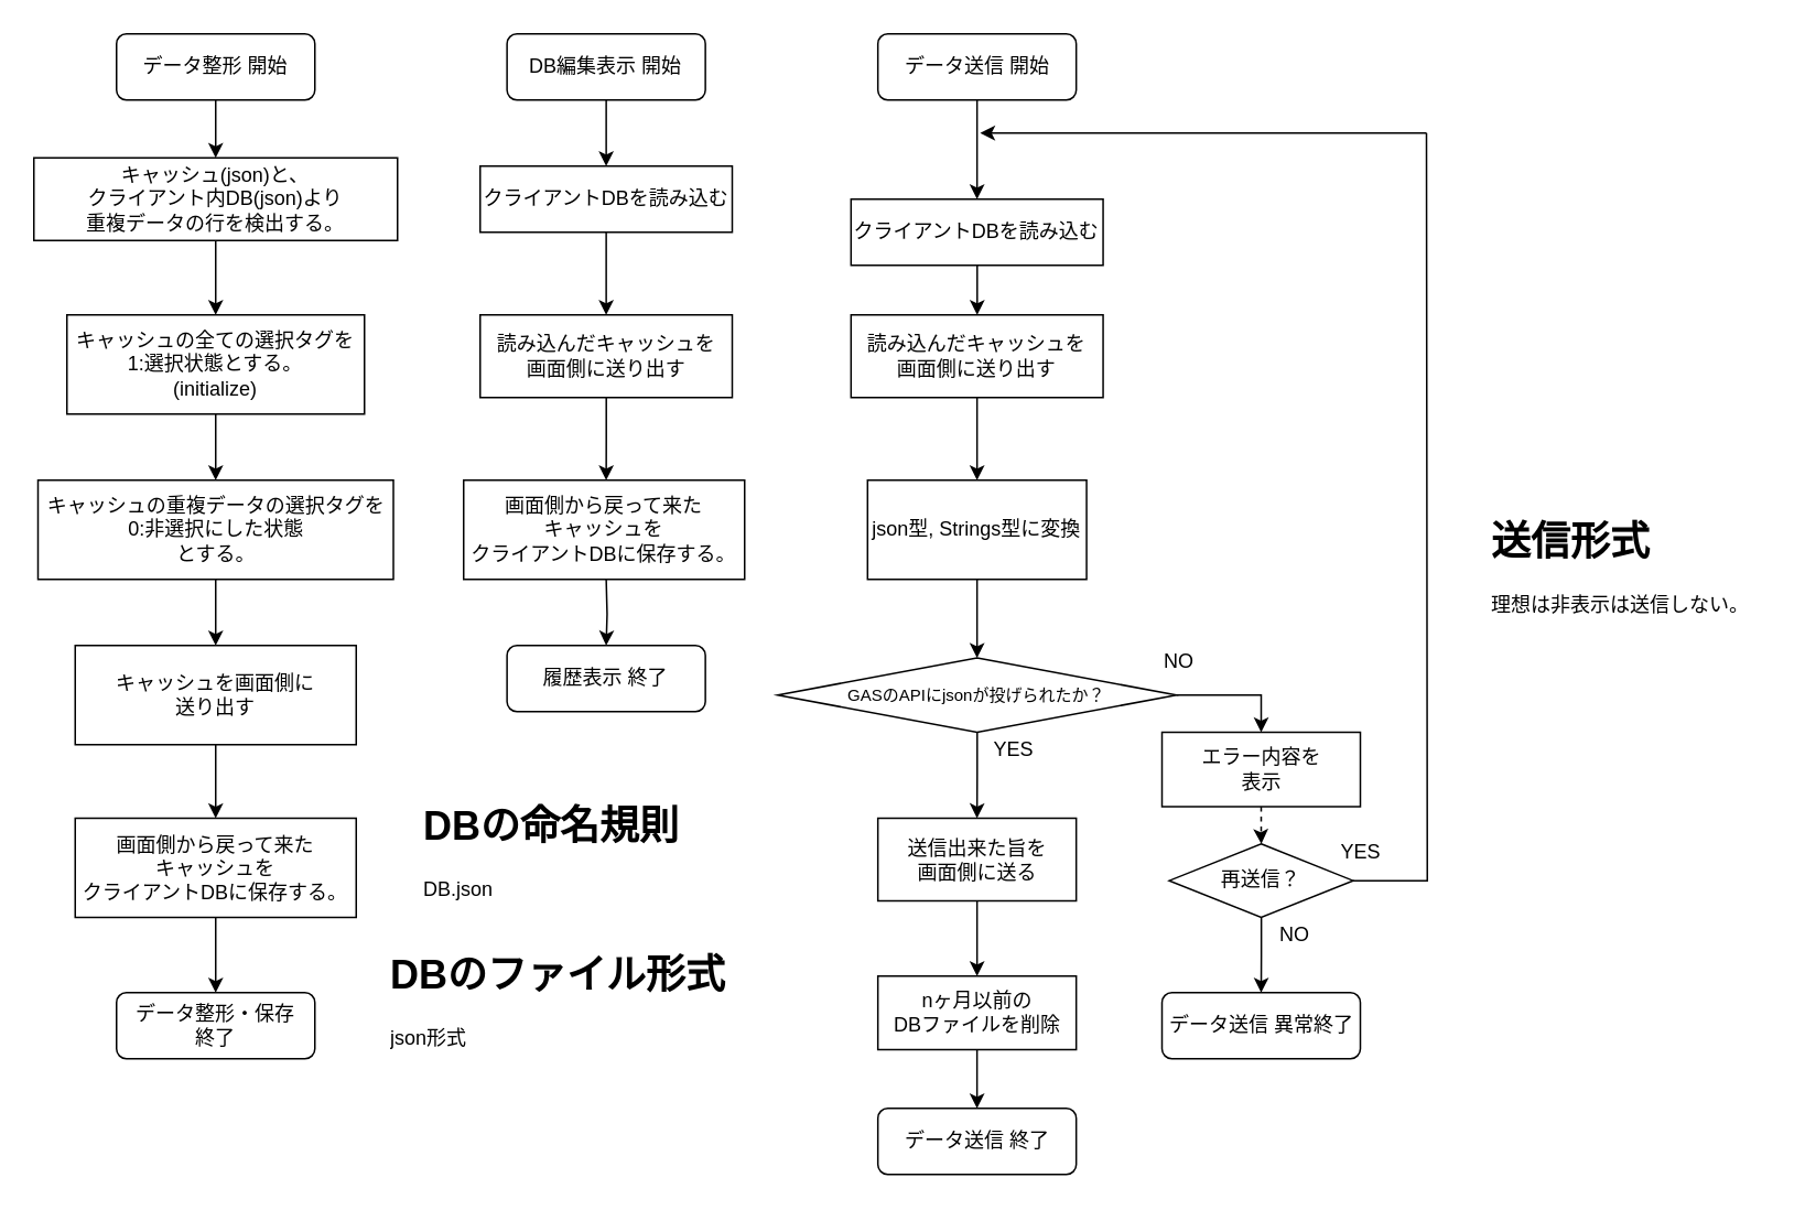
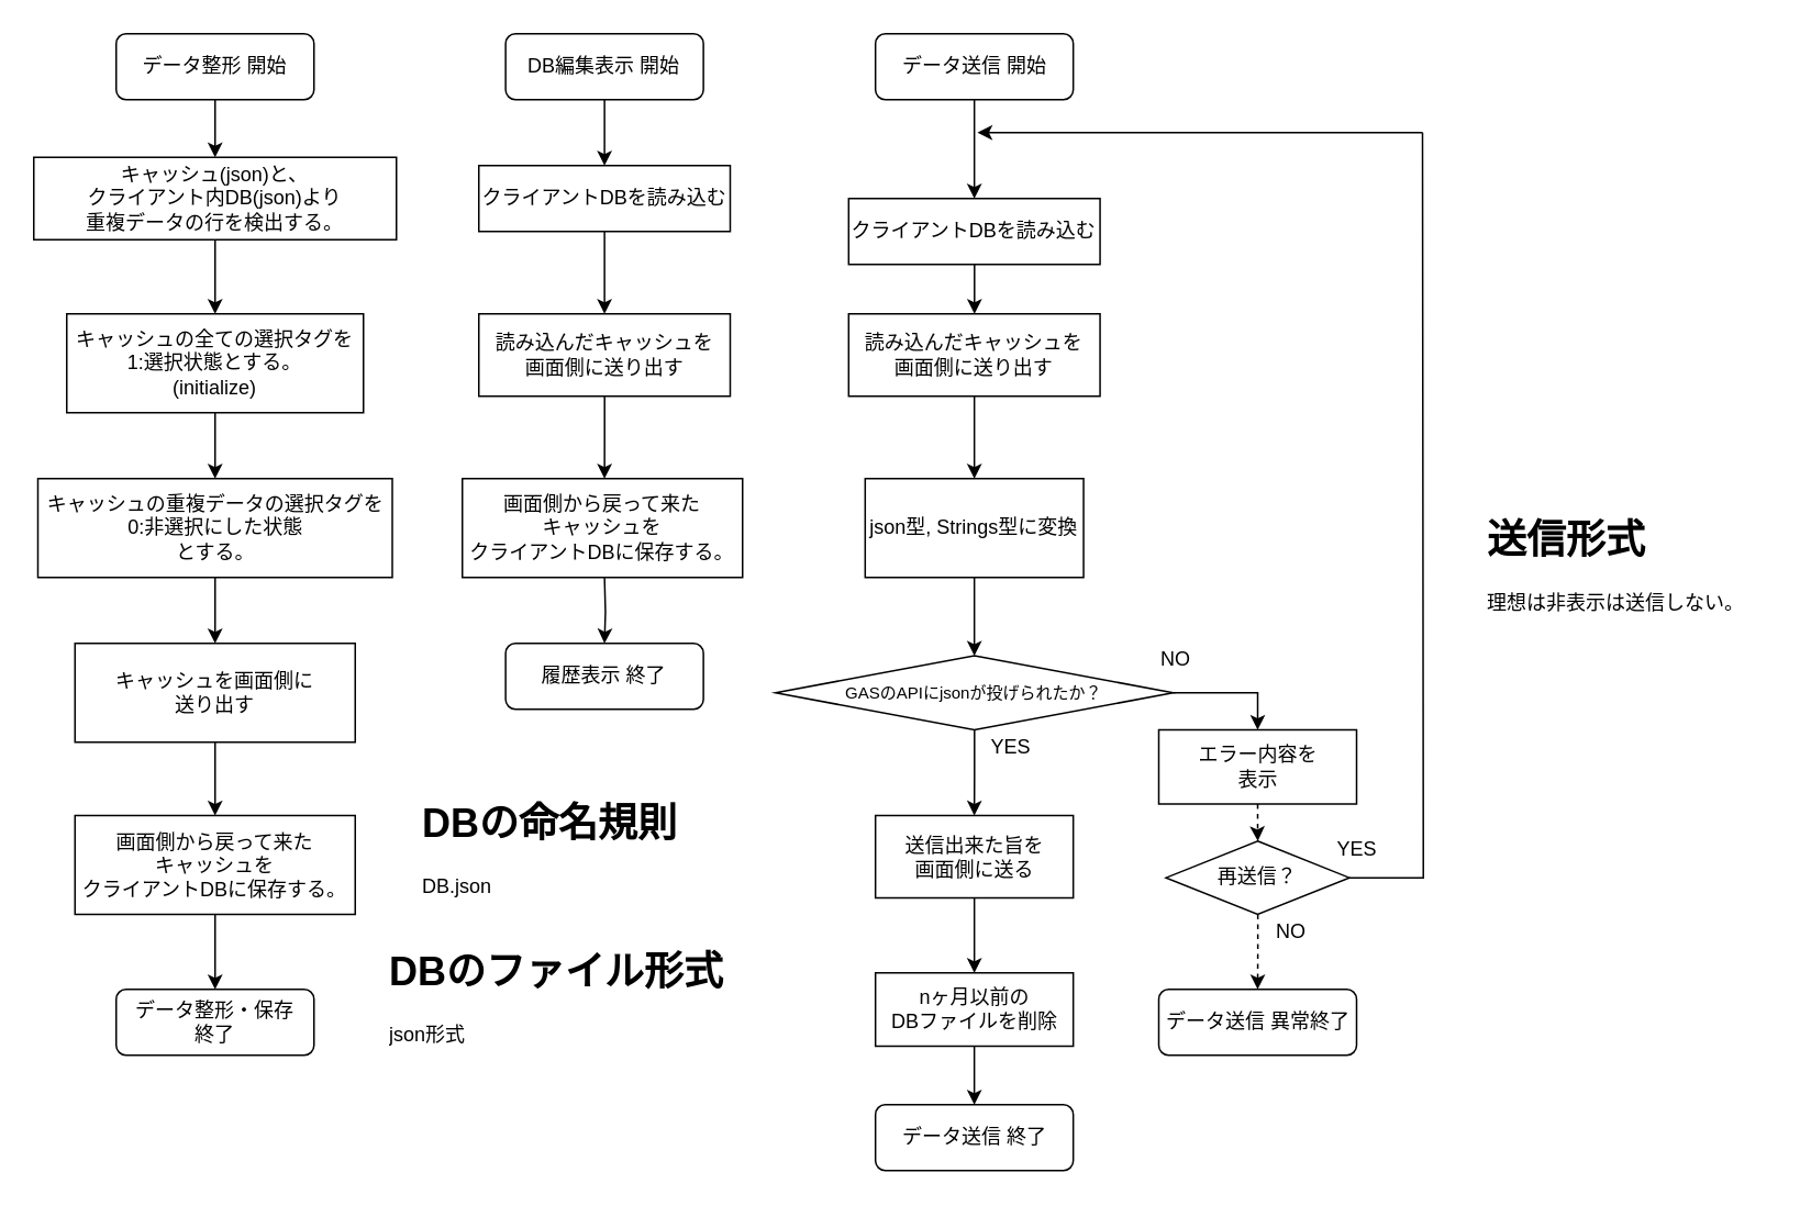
  <mxCell id="0" />
  <mxCell id="1" parent="0" />
  <mxCell id="2" value="データ整形 開始" style="rounded=1;whiteSpace=wrap;html=1;fontSize=12;glass=0;strokeWidth=1;shadow=0;" parent="1" vertex="1"><mxGeometry x="70" y="20" width="120" height="40" as="geometry" /></mxCell>
  <mxCell id="3" value="" style="edgeStyle=orthogonalEdgeStyle;rounded=0;orthogonalLoop=1;jettySize=auto;html=1;" parent="1" source="4" target="6" edge="1"><mxGeometry relative="1" as="geometry" /></mxCell>
  <mxCell id="4" value="キャッシュ(json)と、&lt;br&gt;クライアント内DB(json)より&lt;br&gt;重複データの行を検出する。" style="rounded=0;whiteSpace=wrap;html=1;" parent="1" vertex="1"><mxGeometry x="20" y="95" width="220" height="50" as="geometry" /></mxCell>
  <mxCell id="5" value="" style="edgeStyle=orthogonalEdgeStyle;rounded=0;orthogonalLoop=1;jettySize=auto;html=1;" parent="1" source="6" target="9" edge="1"><mxGeometry relative="1" as="geometry" /></mxCell>
  <mxCell id="6" value="キャッシュの全ての選択タグを&lt;br&gt;1:選択状態とする。&lt;br&gt;(initialize)" style="whiteSpace=wrap;html=1;rounded=0;" parent="1" vertex="1"><mxGeometry x="40" y="190" width="180" height="60" as="geometry" /></mxCell>
  <mxCell id="7" value="" style="endArrow=classic;html=1;exitX=0.5;exitY=1;exitDx=0;exitDy=0;" parent="1" source="2" target="4" edge="1"><mxGeometry width="50" height="50" relative="1" as="geometry"><mxPoint x="230" y="230" as="sourcePoint" /><mxPoint x="280" y="180" as="targetPoint" /></mxGeometry></mxCell>
  <mxCell id="8" value="" style="edgeStyle=orthogonalEdgeStyle;rounded=0;orthogonalLoop=1;jettySize=auto;html=1;" parent="1" source="9" target="11" edge="1"><mxGeometry relative="1" as="geometry" /></mxCell>
  <mxCell id="9" value="&lt;span style=&quot;font-family: &amp;#34;helvetica&amp;#34; ; font-size: 12px ; font-style: normal ; font-weight: 400 ; letter-spacing: normal ; text-align: center ; text-indent: 0px ; text-transform: none ; word-spacing: 0px ; display: inline ; float: none&quot;&gt;キャッシュの重複データの選択タグを&lt;/span&gt;&lt;br style=&quot;font-family: &amp;#34;helvetica&amp;#34; ; font-size: 12px ; font-style: normal ; font-weight: 400 ; letter-spacing: normal ; text-align: center ; text-indent: 0px ; text-transform: none ; word-spacing: 0px&quot;&gt;&lt;span style=&quot;font-family: &amp;#34;helvetica&amp;#34; ; font-size: 12px ; font-style: normal ; font-weight: 400 ; letter-spacing: normal ; text-align: center ; text-indent: 0px ; text-transform: none ; word-spacing: 0px ; display: inline ; float: none&quot;&gt;0:非選択にした状態&lt;/span&gt;&lt;br&gt;とする。" style="whiteSpace=wrap;html=1;rounded=0;" parent="1" vertex="1"><mxGeometry x="22.5" y="290" width="215" height="60" as="geometry" /></mxCell>
  <mxCell id="10" value="" style="edgeStyle=orthogonalEdgeStyle;rounded=0;orthogonalLoop=1;jettySize=auto;html=1;" parent="1" source="11" target="13" edge="1"><mxGeometry relative="1" as="geometry" /></mxCell>
  <mxCell id="11" value="キャッシュを画面側に&lt;br&gt;送り出す" style="whiteSpace=wrap;html=1;rounded=0;" parent="1" vertex="1"><mxGeometry x="45" y="390" width="170" height="60" as="geometry" /></mxCell>
  <mxCell id="12" style="edgeStyle=orthogonalEdgeStyle;rounded=0;orthogonalLoop=1;jettySize=auto;html=1;entryX=0.5;entryY=0;entryDx=0;entryDy=0;" parent="1" source="13" target="14" edge="1"><mxGeometry relative="1" as="geometry" /></mxCell>
  <mxCell id="13" value="画面側から戻って来た&lt;br&gt;キャッシュを&lt;br&gt;クライアントDBに保存する。" style="whiteSpace=wrap;html=1;rounded=0;" parent="1" vertex="1"><mxGeometry x="45" y="494.5" width="170" height="60" as="geometry" /></mxCell>
  <mxCell id="14" value="データ整形・保存&lt;br&gt;終了" style="rounded=1;whiteSpace=wrap;html=1;" parent="1" vertex="1"><mxGeometry x="70" y="600" width="120" height="40" as="geometry" /></mxCell>
  <mxCell id="15" style="edgeStyle=orthogonalEdgeStyle;rounded=0;orthogonalLoop=1;jettySize=auto;html=1;entryX=0.5;entryY=0;entryDx=0;entryDy=0;" parent="1" source="16" target="19" edge="1"><mxGeometry relative="1" as="geometry" /></mxCell>
  <mxCell id="16" value="データ送信 開始" style="rounded=1;whiteSpace=wrap;html=1;fontSize=12;glass=0;strokeWidth=1;shadow=0;" parent="1" vertex="1"><mxGeometry x="530.62" y="20" width="120" height="40" as="geometry" /></mxCell>
  <mxCell id="17" value="データ送信 終了" style="rounded=1;whiteSpace=wrap;html=1;" parent="1" vertex="1"><mxGeometry x="530.62" y="670" width="120" height="40" as="geometry" /></mxCell>
  <mxCell id="18" value="" style="edgeStyle=orthogonalEdgeStyle;rounded=0;orthogonalLoop=1;jettySize=auto;html=1;" parent="1" source="19" target="21" edge="1"><mxGeometry relative="1" as="geometry" /></mxCell>
  <mxCell id="19" value="クライアントDBを読み込む" style="rounded=0;whiteSpace=wrap;html=1;" parent="1" vertex="1"><mxGeometry x="514.37" y="120" width="152.5" height="40" as="geometry" /></mxCell>
  <mxCell id="20" style="edgeStyle=orthogonalEdgeStyle;rounded=0;orthogonalLoop=1;jettySize=auto;html=1;" parent="1" source="21" target="26" edge="1"><mxGeometry relative="1" as="geometry" /></mxCell>
  <mxCell id="21" value="読み込んだキャッシュを&lt;br&gt;画面側に送り出す" style="rounded=0;whiteSpace=wrap;html=1;" parent="1" vertex="1"><mxGeometry x="514.37" y="190" width="152.5" height="50" as="geometry" /></mxCell>
  <mxCell id="22" value="" style="edgeStyle=orthogonalEdgeStyle;rounded=0;orthogonalLoop=1;jettySize=auto;html=1;" parent="1" source="24" target="28" edge="1"><mxGeometry relative="1" as="geometry" /></mxCell>
  <mxCell id="23" style="edgeStyle=orthogonalEdgeStyle;rounded=0;orthogonalLoop=1;jettySize=auto;html=1;exitX=1;exitY=0.5;exitDx=0;exitDy=0;entryX=0.5;entryY=0;entryDx=0;entryDy=0;endArrow=classic;endFill=1;" parent="1" source="24" target="31" edge="1"><mxGeometry relative="1" as="geometry" /></mxCell>
  <mxCell id="24" value="&lt;font style=&quot;font-size: 10px&quot;&gt;GASのAPIにjsonが投げられたか？&lt;/font&gt;" style="rhombus;whiteSpace=wrap;html=1;" parent="1" vertex="1"><mxGeometry x="470" y="397.5" width="241.25" height="45" as="geometry" /></mxCell>
  <mxCell id="25" style="edgeStyle=orthogonalEdgeStyle;rounded=0;orthogonalLoop=1;jettySize=auto;html=1;" parent="1" source="26" target="24" edge="1"><mxGeometry relative="1" as="geometry" /></mxCell>
  <mxCell id="26" value="json型, Strings型に変換" style="whiteSpace=wrap;html=1;" parent="1" vertex="1"><mxGeometry x="524.37" y="290" width="132.5" height="60" as="geometry" /></mxCell>
  <mxCell id="27" value="" style="edgeStyle=orthogonalEdgeStyle;rounded=0;orthogonalLoop=1;jettySize=auto;html=1;" parent="1" source="28" target="50" edge="1"><mxGeometry relative="1" as="geometry" /></mxCell>
  <mxCell id="28" value="送信出来た旨を&lt;br&gt;画面側に送る" style="whiteSpace=wrap;html=1;" parent="1" vertex="1"><mxGeometry x="530.62" y="494.5" width="120" height="50" as="geometry" /></mxCell>
  <mxCell id="29" value="データ送信 異常終了" style="rounded=1;whiteSpace=wrap;html=1;" parent="1" vertex="1"><mxGeometry x="702.5" y="600" width="120" height="40" as="geometry" /></mxCell>
  <mxCell id="30" value="" style="edgeStyle=orthogonalEdgeStyle;rounded=0;orthogonalLoop=1;jettySize=auto;html=1;dashed=1;" parent="1" source="31" target="34" edge="1"><mxGeometry relative="1" as="geometry" /></mxCell>
  <mxCell id="31" value="エラー内容を&lt;br&gt;表示" style="rounded=0;whiteSpace=wrap;html=1;" parent="1" vertex="1"><mxGeometry x="702.5" y="442.5" width="120" height="45" as="geometry" /></mxCell>
- <mxCell id="32" style="edgeStyle=orthogonalEdgeStyle;rounded=0;orthogonalLoop=1;jettySize=auto;html=1;" parent="1" source="34" target="29" edge="1"><mxGeometry relative="1" as="geometry" /></mxCell>
+ <mxCell id="32" style="edgeStyle=orthogonalEdgeStyle;rounded=0;orthogonalLoop=1;jettySize=auto;html=1;dashed=1;" parent="1" source="34" target="29" edge="1"><mxGeometry relative="1" as="geometry" /></mxCell>
  <mxCell id="33" style="edgeStyle=orthogonalEdgeStyle;rounded=0;orthogonalLoop=1;jettySize=auto;html=1;endArrow=none;endFill=0;" parent="1" source="34" edge="1"><mxGeometry relative="1" as="geometry"><mxPoint x="862.5" y="80" as="targetPoint" /></mxGeometry></mxCell>
  <mxCell id="34" value="再送信？" style="rhombus;whiteSpace=wrap;html=1;rounded=0;" parent="1" vertex="1"><mxGeometry x="706.88" y="510" width="111.25" height="44.5" as="geometry" /></mxCell>
  <mxCell id="35" value="" style="endArrow=classic;html=1;" parent="1" edge="1"><mxGeometry width="50" height="50" relative="1" as="geometry"><mxPoint x="862.5" y="80" as="sourcePoint" /><mxPoint x="592.5" y="80" as="targetPoint" /></mxGeometry></mxCell>
  <mxCell id="36" value="YES" style="text;html=1;strokeColor=none;fillColor=none;align=center;verticalAlign=middle;whiteSpace=wrap;rounded=0;" parent="1" vertex="1"><mxGeometry x="592.5" y="442.5" width="40" height="20" as="geometry" /></mxCell>
  <mxCell id="37" value="NO" style="text;html=1;strokeColor=none;fillColor=none;align=center;verticalAlign=middle;whiteSpace=wrap;rounded=0;" parent="1" vertex="1"><mxGeometry x="692.5" y="390" width="40" height="20" as="geometry" /></mxCell>
  <mxCell id="38" value="YES" style="text;html=1;strokeColor=none;fillColor=none;align=center;verticalAlign=middle;whiteSpace=wrap;rounded=0;" parent="1" vertex="1"><mxGeometry x="802.5" y="505" width="40" height="20" as="geometry" /></mxCell>
  <mxCell id="39" value="NO" style="text;html=1;strokeColor=none;fillColor=none;align=center;verticalAlign=middle;whiteSpace=wrap;rounded=0;" parent="1" vertex="1"><mxGeometry x="762.5" y="554.5" width="40" height="20" as="geometry" /></mxCell>
  <mxCell id="40" style="edgeStyle=orthogonalEdgeStyle;rounded=0;orthogonalLoop=1;jettySize=auto;html=1;entryX=0.5;entryY=0;entryDx=0;entryDy=0;" parent="1" source="41" target="43" edge="1"><mxGeometry relative="1" as="geometry" /></mxCell>
  <mxCell id="41" value="DB編集表示 開始" style="rounded=1;whiteSpace=wrap;html=1;fontSize=12;glass=0;strokeWidth=1;shadow=0;" parent="1" vertex="1"><mxGeometry x="306.25" y="20" width="120" height="40" as="geometry" /></mxCell>
  <mxCell id="42" value="" style="edgeStyle=orthogonalEdgeStyle;rounded=0;orthogonalLoop=1;jettySize=auto;html=1;" parent="1" source="43" target="45" edge="1"><mxGeometry relative="1" as="geometry" /></mxCell>
  <mxCell id="43" value="クライアントDBを読み込む" style="rounded=0;whiteSpace=wrap;html=1;" parent="1" vertex="1"><mxGeometry x="290" y="100" width="152.5" height="40" as="geometry" /></mxCell>
  <mxCell id="44" style="edgeStyle=orthogonalEdgeStyle;rounded=0;orthogonalLoop=1;jettySize=auto;html=1;entryX=0.5;entryY=0;entryDx=0;entryDy=0;" parent="1" source="45" edge="1"><mxGeometry relative="1" as="geometry"><mxPoint x="366.25" y="290" as="targetPoint" /></mxGeometry></mxCell>
  <mxCell id="45" value="読み込んだキャッシュを&lt;br&gt;画面側に送り出す" style="rounded=0;whiteSpace=wrap;html=1;" parent="1" vertex="1"><mxGeometry x="290" y="190" width="152.5" height="50" as="geometry" /></mxCell>
  <mxCell id="46" value="履歴表示 終了" style="rounded=1;whiteSpace=wrap;html=1;" parent="1" vertex="1"><mxGeometry x="306.25" y="390" width="120" height="40" as="geometry" /></mxCell>
  <mxCell id="47" style="edgeStyle=orthogonalEdgeStyle;rounded=0;orthogonalLoop=1;jettySize=auto;html=1;entryX=0.5;entryY=0;entryDx=0;entryDy=0;" parent="1" target="46" edge="1"><mxGeometry relative="1" as="geometry"><mxPoint x="366.25" y="350" as="sourcePoint" /></mxGeometry></mxCell>
  <mxCell id="48" value="画面側から戻って来た&lt;br&gt;キャッシュを&lt;br&gt;クライアントDBに保存する。" style="whiteSpace=wrap;html=1;rounded=0;" parent="1" vertex="1"><mxGeometry x="280" y="290" width="170" height="60" as="geometry" /></mxCell>
  <mxCell id="49" style="edgeStyle=orthogonalEdgeStyle;rounded=0;orthogonalLoop=1;jettySize=auto;html=1;" parent="1" source="50" target="17" edge="1"><mxGeometry relative="1" as="geometry" /></mxCell>
  <mxCell id="50" value="nヶ月以前の&lt;br&gt;DBファイルを削除" style="whiteSpace=wrap;html=1;" parent="1" vertex="1"><mxGeometry x="530.62" y="590" width="120" height="44.5" as="geometry" /></mxCell>
  <mxCell id="51" value="&lt;h1&gt;DBの命名規則&lt;/h1&gt;&lt;p&gt;DB.json&lt;/p&gt;&lt;p&gt;&lt;br&gt;&lt;/p&gt;&lt;p&gt;&lt;br&gt;&lt;/p&gt;" style="text;html=1;strokeColor=none;fillColor=none;spacing=5;spacingTop=-20;whiteSpace=wrap;overflow=hidden;rounded=0;" vertex="1" parent="1"><mxGeometry x="251.25" y="480" width="190" height="80" as="geometry" /></mxCell>
  <mxCell id="52" value="&lt;h1&gt;DBのファイル形式&lt;/h1&gt;&lt;p&gt;json形式&lt;/p&gt;" style="text;html=1;strokeColor=none;fillColor=none;spacing=5;spacingTop=-20;whiteSpace=wrap;overflow=hidden;rounded=0;" vertex="1" parent="1"><mxGeometry x="231.25" y="570" width="230" height="120" as="geometry" /></mxCell>
  <mxCell id="53" value="&lt;h1&gt;送信形式&lt;/h1&gt;&lt;p&gt;理想は非表示は送信しない。&lt;/p&gt;" style="text;html=1;strokeColor=none;fillColor=none;spacing=5;spacingTop=-20;whiteSpace=wrap;overflow=hidden;rounded=0;" vertex="1" parent="1"><mxGeometry x="897" y="308" width="173" height="120" as="geometry" /></mxCell>
